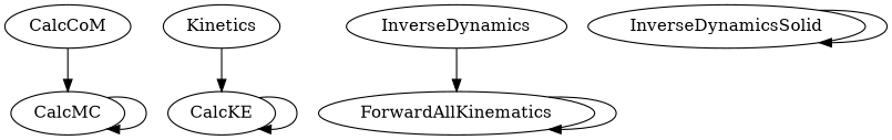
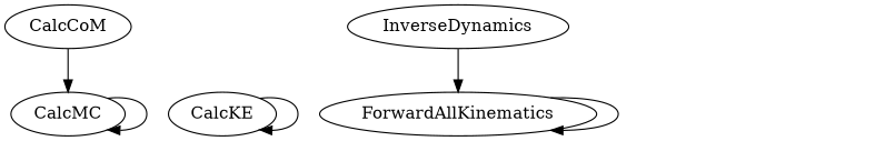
  digraph {
    CalcCoM
    CalcMC
    CalcKE
    ForwardAllKinematics
    InverseDynamics
-   InverseDynamicsSolid
-   Kinetics
    CalcCoM -> CalcMC
    CalcMC -> CalcMC
    CalcKE -> CalcKE
    ForwardAllKinematics -> ForwardAllKinematics
    InverseDynamics -> ForwardAllKinematics
-   InverseDynamicsSolid -> InverseDynamicsSolid
-   Kinetics -> CalcKE
  }
